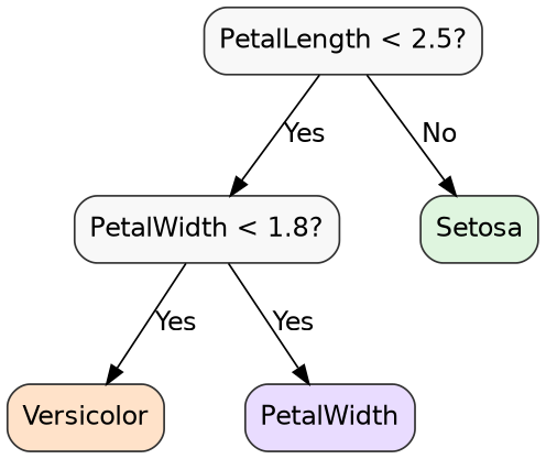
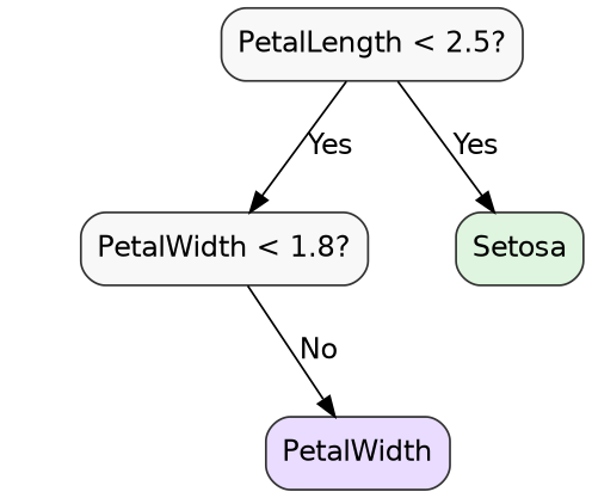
  digraph {
    nodesep=0.6
    ordering=out
    rankdir=TB
    ranksep=0.7
    splines=true
    node [color="#333333" fillcolor="#f8f8f8" fontname=Helvetica shape=box style="rounded,filled"]
    edge [fontname=Helvetica]
    n1 [label="PetalWidth < 1.8?"]
    n2 [fillcolor="#dff5df" label=Setosa]
-   n3 [fillcolor="#ffe2c9" label=Versicolor]
    n4 [fillcolor="#e9dcff" label=PetalWidth]
    n5 [label="PetalLength < 2.5?"]
    subgraph sub_1 {
      rank=same
      n1
      n2
    }
-   n1 -> n3 [label=Yes]
-   n1 -> n4 [label=Yes]
+   n1 -> n4 [label=No]
    n5 -> n1 [label=Yes]
-   n5 -> n2 [label=No]
+   n5 -> n2 [label=Yes]
  }
